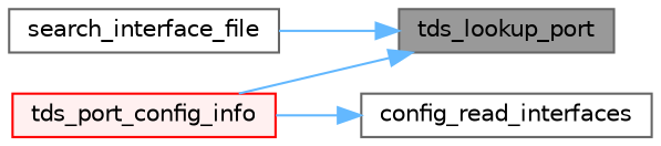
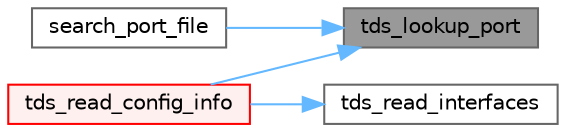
  digraph {
    rankdir=RL
    node [color=grey40 fillcolor=white fontname=Helvetica fontsize=10 shape=box style=filled]
    edge [color=steelblue1 dir=back fontname=Helvetica fontsize=10 labelfontname=Helvetica labelfontsize=10 style=solid]
    n1 [color=gray40 fillcolor=grey60 fontcolor=black height=0.2 label=tds_lookup_port width=0.4]
-   n2 [height=0.2 label=search_interface_file width=0.4]
-   n3 [color=red fillcolor="#FFF0F0" height=0.2 label=tds_port_config_info width=0.4]
-   n4 [height=0.2 label=config_read_interfaces width=0.4]
+   n2 [height=0.2 label=search_port_file width=0.4]
+   n3 [color=red fillcolor="#FFF0F0" height=0.2 label=tds_read_config_info width=0.4]
+   n4 [height=0.2 label=tds_read_interfaces width=0.4]
    n1 -> n2
    n1 -> n3
    n4 -> n3
  }
